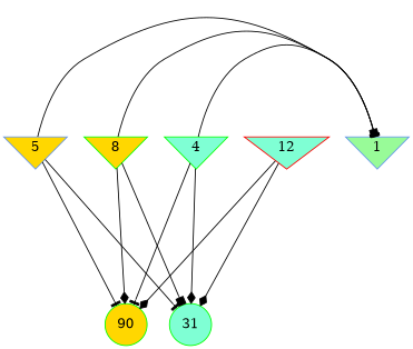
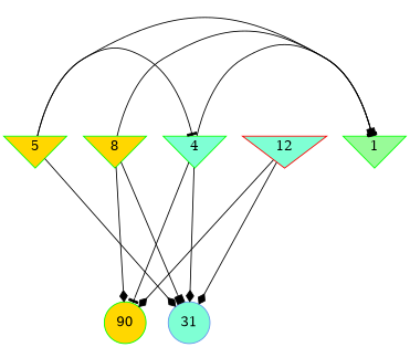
  digraph {
    ranksep=2.0
    node [color=green fillcolor=aquamarine shape=invtriangle style=filled]
    edge [arrowhead=tee]
-   1 [color=cornflowerblue fillcolor=palegreen]
+   1 [fillcolor=palegreen]
    4
-   5 [color=cornflowerblue fillcolor=gold]
+   5 [fillcolor=gold]
    8 [fillcolor=gold]
    12 [color=red]
    n6 [fillcolor=gold label=90 shape=circle]
-   31 [shape=circle]
+   31 [color=cornflowerblue shape=circle]
    subgraph sub_1 {
      rank=same
      1
      4
      5
      8
      12
    }
    subgraph sub_2 {
      rank=same
    }
    subgraph sub_3 {
      rank=same
      n6
      31
    }
    4 -> 1
    4 -> n6
    4 -> 31 [arrowhead=diamond]
    5 -> 1 [arrowhead=box]
-   5 -> n6
-   5 -> 31
+   5 -> 4
+   5 -> 31 [arrowhead=diamond]
    8 -> 1
    8 -> n6 [arrowhead=diamond]
    8 -> 31 [arrowhead=box]
    12 -> n6 [arrowhead=diamond]
    12 -> 31 [arrowhead=diamond]
  }
